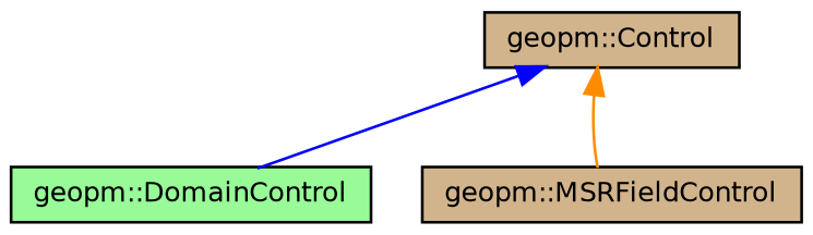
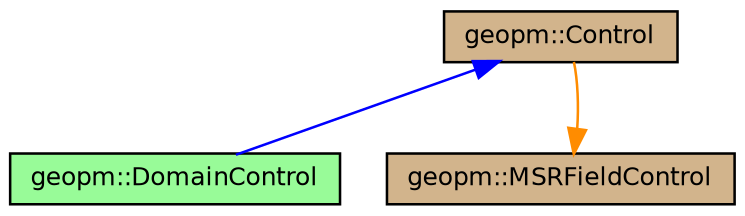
  digraph {
    node [color=black fillcolor=tan fontname=Helvetica fontsize=10 shape=record style=filled]
    edge [dir=back fontname=Helvetica fontsize=10 labelfontname=Helvetica labelfontsize=10 style=solid]
    n1 [fontcolor=black height=0.2 label="geopm::Control" width=0.4]
    n2 [fillcolor=palegreen height=0.2 label="geopm::DomainControl" width=0.4]
    n3 [height=0.2 label="geopm::MSRFieldControl" width=0.4]
    n1 -> n2 [color=blue]
-   n1 -> n3 [color=darkorange]
+   n3 -> n1 [color=darkorange]
  }
